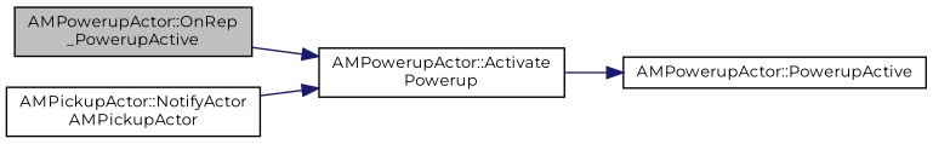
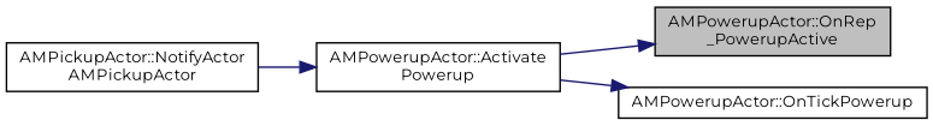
  digraph {
    fontname=Montserrat
    rankdir=RL
    node [color=black fillcolor=white fontname=Montserrat fontsize=10 shape=record style=filled]
    edge [color=midnightblue dir=back fontname=Montserrat fontsize=10 labelfontname=Helvetica labelfontsize=10 style=solid]
    n1 [fillcolor=grey75 fontcolor=black height=0.2 label="AMPowerupActor::OnRep\l_PowerupActive" width=0.4]
    n2 [height=0.2 label="AMPowerupActor::Activate\lPowerup" width=0.4]
    n3 [height=0.2 label="AMPickupActor::NotifyActor\lAMPickupActor" width=0.4]
-   n4 [height=0.2 label="AMPowerupActor::PowerupActive" width=0.4]
-   n2 -> n1
+   n4 [height=0.2 label="AMPowerupActor::OnTickPowerup" width=0.4]
+   n1 -> n2
    n2 -> n3
    n4 -> n2
  }
